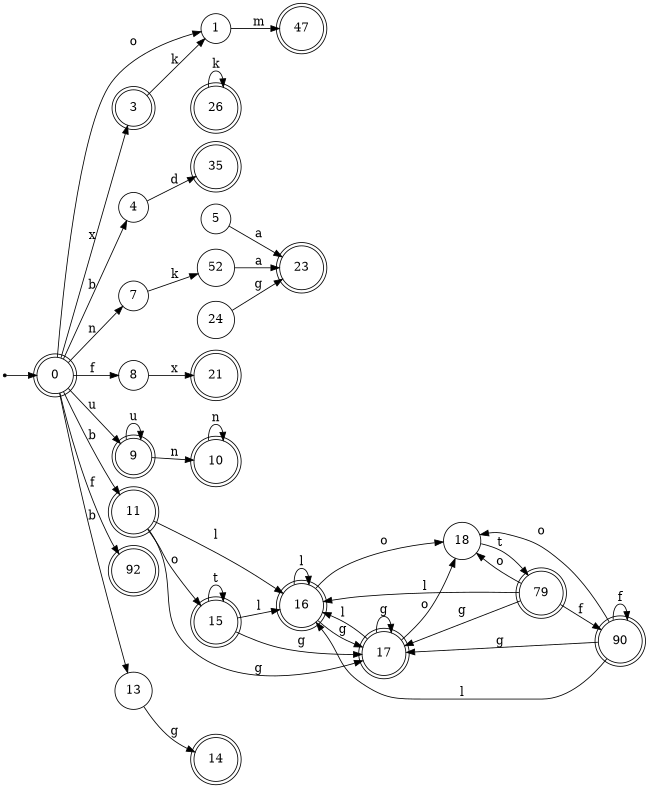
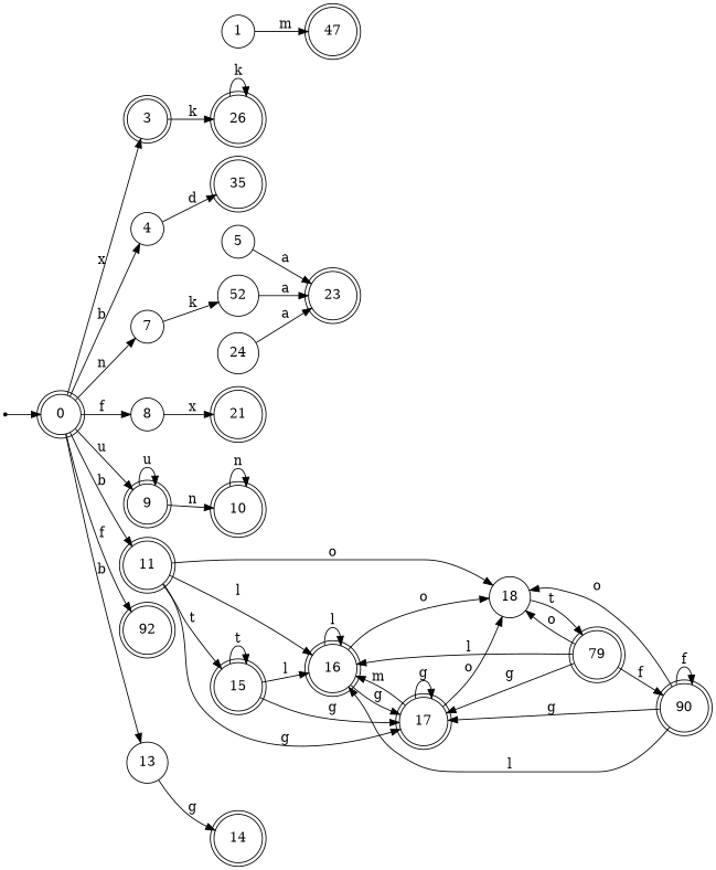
  digraph {
    rankdir=LR
    node [shape=doublecircle]
    dummy0 [shape=point]
    0
    1 [shape=circle]
    3
    4 [shape=circle]
    7 [shape=circle]
    8 [shape=circle]
    9
    11
    n10 [label=92]
    13 [shape=circle]
    n12 [label=47]
    26
    n14 [label=35]
    5 [shape=circle]
    23
    n17 [label=52 shape=circle]
    21
    10
    15
    16
    17
    18 [shape=circle]
    14
    24 [shape=circle]
    n26 [label=79]
    n27 [label=90]
    dummy0 -> 0
-   0 -> 1 [label=o]
    0 -> 3 [label=x]
    0 -> 4 [label=b]
    0 -> 7 [label=n]
    0 -> 8 [label=f]
    0 -> 9 [label=u]
    0 -> 11 [label=b]
    0 -> n10 [label=f]
    0 -> 13 [label=b]
    1 -> n12 [label=m]
-   3 -> 1 [label=k]
+   3 -> 26 [label=k]
    4 -> n14 [label=d]
    7 -> n17 [label=k]
    8 -> 21 [label=x]
    9 -> 9 [label=u]
    9 -> 10 [label=n]
-   11 -> 15 [label=o]
+   11 -> 15 [label=t]
    11 -> 16 [label=l]
    11 -> 17 [label=g]
+   11 -> 18 [label=o]
    13 -> 14 [label=g]
    26 -> 26 [label=k]
    5 -> 23 [label=a]
    n17 -> 23 [label=a]
    10 -> 10 [label=n]
    15 -> 15 [label=t]
    15 -> 16 [label=l]
    15 -> 17 [label=g]
    16 -> 16 [label=l]
    16 -> 17 [label=g]
    16 -> 18 [label=o]
-   17 -> 16 [label=l]
+   17 -> 16 [label=m]
    17 -> 17 [label=g]
    17 -> 18 [label=o]
    18 -> n26 [label=t]
-   24 -> 23 [label=g]
+   24 -> 23 [label=a]
    n26 -> 16 [label=l]
    n26 -> 17 [label=g]
    n26 -> 18 [label=o]
    n26 -> n27 [label=f]
    n27 -> 16 [label=l]
    n27 -> 17 [label=g]
    n27 -> 18 [label=o]
    n27 -> n27 [label=f]
  }
